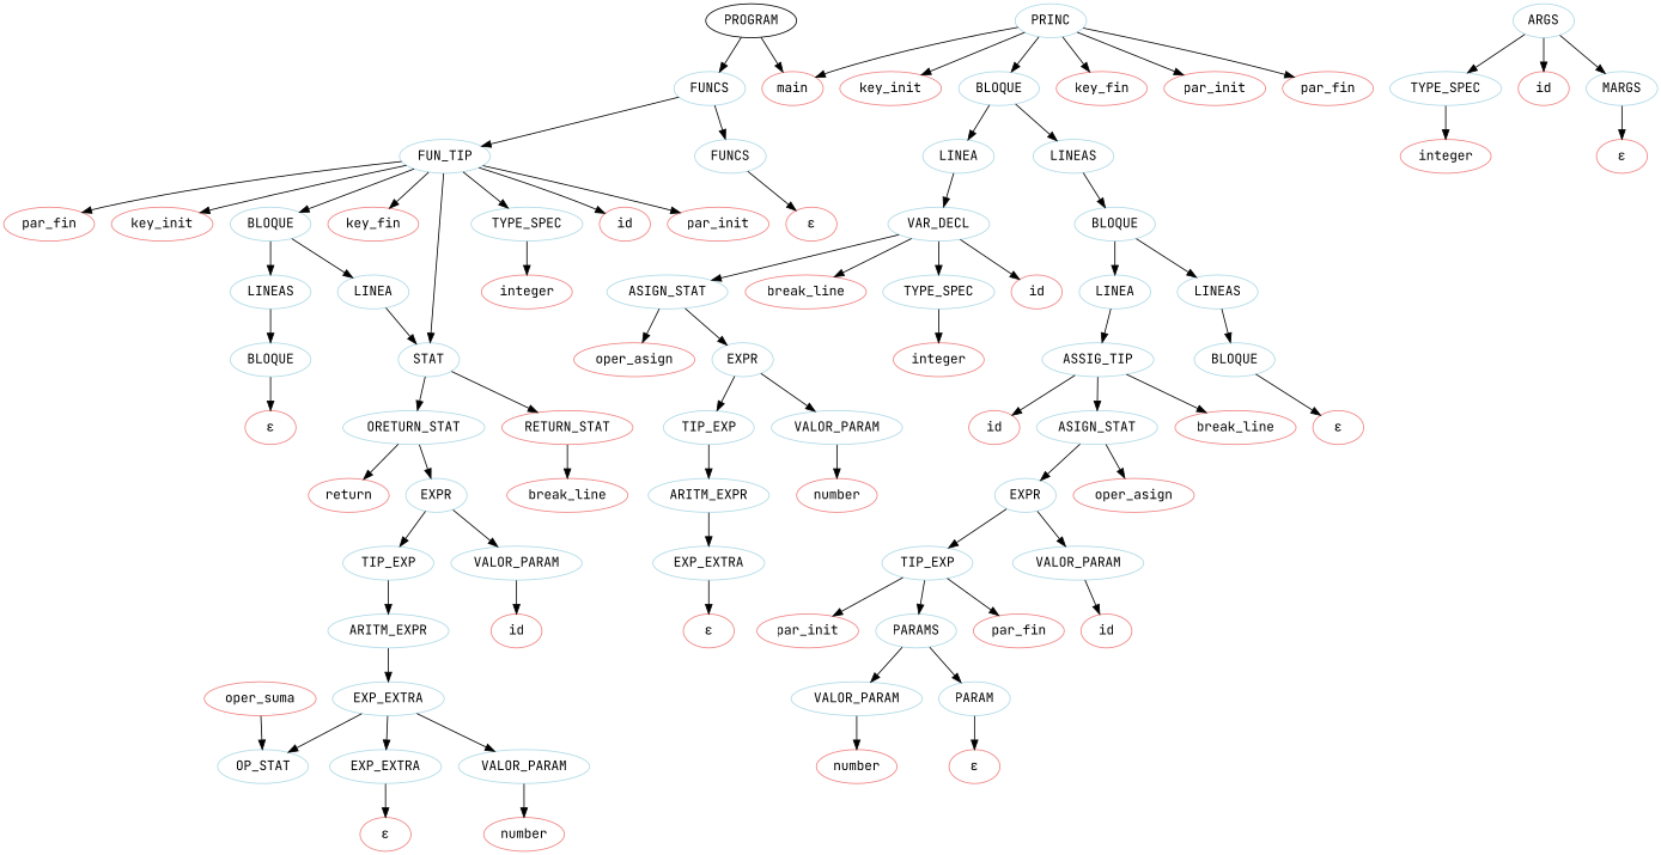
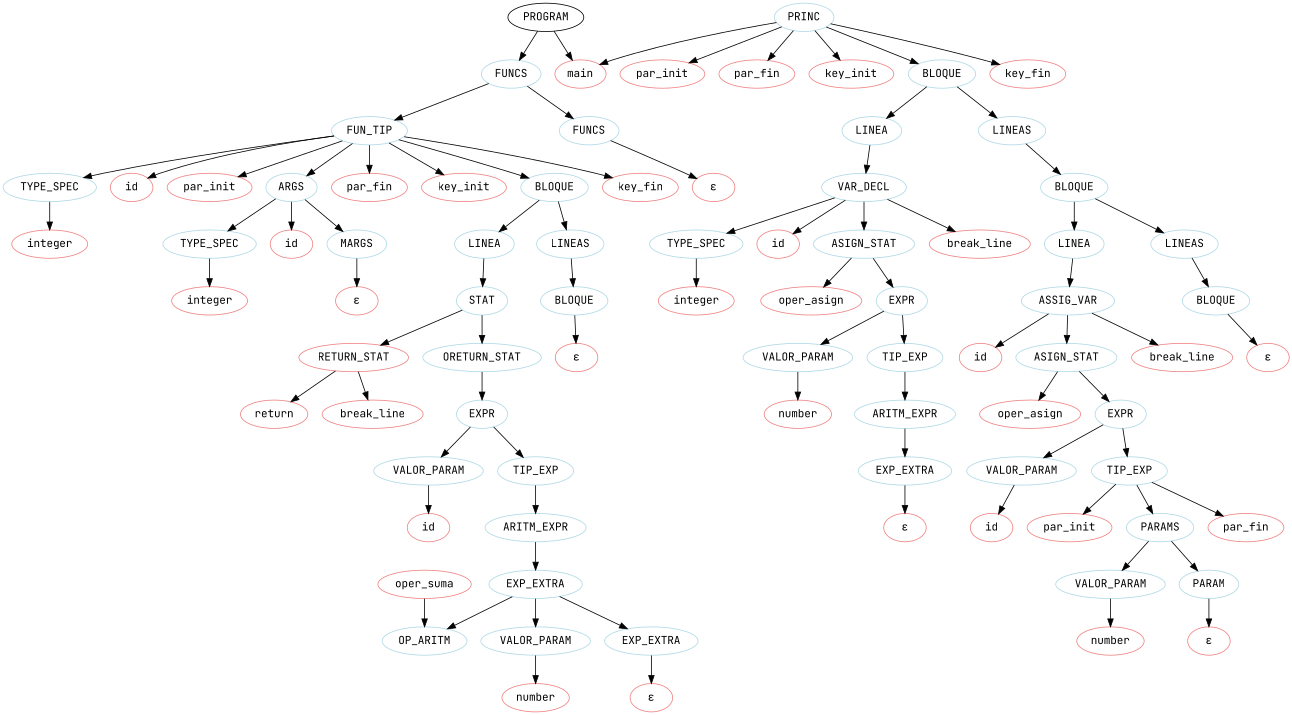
  digraph {
    fontname="JetBrains Mono"
    node [fontname="JetBrains Mono" color=lightblue]
    edge [fontname="JetBrains Mono"]
    n1 [label=PROGRAM color=""]
    n2 [label=FUNCS]
    n3 [color=lightcoral label=main]
    n4 [label=FUN_TIP]
    n5 [label=FUNCS]
    n6 [label=PRINC]
    n7 [color=lightcoral label=par_init]
    n8 [color=lightcoral label=par_fin]
    n9 [color=lightcoral label=key_init]
    n10 [label=BLOQUE]
    n11 [color=lightcoral label=key_fin]
    n12 [label=TYPE_SPEC]
    n13 [color=lightcoral label=id]
    n14 [color=lightcoral label=par_init]
    n15 [label=ARGS]
    n16 [color=lightcoral label=par_fin]
    n17 [color=lightcoral label=key_init]
    n18 [label=BLOQUE]
    n19 [color=lightcoral label=key_fin]
    n20 [color=lightcoral label="ε"]
    n21 [label=LINEA]
    n22 [label=LINEAS]
    n23 [label=VAR_DECL]
    n24 [label=BLOQUE]
    n25 [label=TYPE_SPEC]
    n26 [color=lightcoral label=id]
    n27 [label=ASIGN_STAT]
    n28 [color=lightcoral label=break_line]
    n29 [label=LINEA]
    n30 [label=LINEAS]
-   n31 [label=ASSIG_TIP]
+   n31 [label=ASSIG_VAR]
    n32 [label=BLOQUE]
    n33 [color=lightcoral label=id]
    n34 [label=ASIGN_STAT]
    n35 [color=lightcoral label=break_line]
    n36 [color=lightcoral label="ε"]
    n37 [color=lightcoral label=oper_asign]
    n38 [label=EXPR]
    n39 [label=VALOR_PARAM]
    n40 [label=TIP_EXP]
    n41 [color=lightcoral label=id]
    n42 [color=lightcoral label=par_init]
    n43 [label=PARAMS]
    n44 [color=lightcoral label=par_fin]
    n45 [label=VALOR_PARAM]
    n46 [label=PARAM]
    n47 [color=lightcoral label=number]
    n48 [color=lightcoral label="ε"]
    n49 [color=lightcoral label=integer]
    n50 [color=lightcoral label=oper_asign]
    n51 [label=EXPR]
    n52 [label=VALOR_PARAM]
    n53 [label=TIP_EXP]
    n54 [color=lightcoral label=number]
    n55 [label=ARITM_EXPR]
    n56 [label=EXP_EXTRA]
    n57 [color=lightcoral label="ε"]
    n58 [color=lightcoral label=integer]
    n59 [label=TYPE_SPEC]
    n60 [color=lightcoral label=id]
    n61 [label=MARGS]
    n62 [label=LINEA]
    n63 [label=LINEAS]
    n64 [color=lightcoral label=integer]
    n65 [color=lightcoral label="ε"]
    n66 [label=STAT]
    n67 [label=BLOQUE]
    n68 [color=lightcoral label=RETURN_STAT]
    n69 [label=ORETURN_STAT]
    n70 [color=lightcoral label="ε"]
    n71 [color=lightcoral label=return]
    n72 [color=lightcoral label=break_line]
    n73 [label=EXPR]
    n74 [label=VALOR_PARAM]
    n75 [label=TIP_EXP]
    n76 [color=lightcoral label=id]
    n77 [label=ARITM_EXPR]
    n78 [label=EXP_EXTRA]
-   n79 [label=OP_STAT]
+   n79 [label=OP_ARITM]
    n80 [label=VALOR_PARAM]
    n81 [label=EXP_EXTRA]
    n82 [color=lightcoral label=number]
    n83 [color=lightcoral label="ε"]
    n84 [color=lightcoral label=oper_suma]
    n1 -> n2
    n1 -> n3
    n2 -> n4
    n2 -> n5
    n4 -> n12
    n4 -> n13
    n4 -> n14
-   n4 -> n66
+   n4 -> n15
    n4 -> n16
    n4 -> n17
    n4 -> n18
    n4 -> n19
    n5 -> n20
    n6 -> n3
    n6 -> n7
    n6 -> n8
    n6 -> n9
    n6 -> n10
    n6 -> n11
    n10 -> n21
    n10 -> n22
    n12 -> n58
    n15 -> n59
    n15 -> n60
    n15 -> n61
    n18 -> n62
    n18 -> n63
    n21 -> n23
    n22 -> n24
    n23 -> n25
    n23 -> n26
    n23 -> n27
    n23 -> n28
    n24 -> n29
    n24 -> n30
    n25 -> n49
    n27 -> n50
    n27 -> n51
    n29 -> n31
    n30 -> n32
    n31 -> n33
    n31 -> n34
    n31 -> n35
    n32 -> n36
    n34 -> n37
    n34 -> n38
    n38 -> n39
    n38 -> n40
    n39 -> n41
    n40 -> n42
    n40 -> n43
    n40 -> n44
    n43 -> n45
    n43 -> n46
    n45 -> n47
    n46 -> n48
    n51 -> n52
    n51 -> n53
    n52 -> n54
    n53 -> n55
    n55 -> n56
    n56 -> n57
    n59 -> n64
    n61 -> n65
    n62 -> n66
    n63 -> n67
    n66 -> n68
    n66 -> n69
    n67 -> n70
-   n69 -> n71
+   n68 -> n71
    n68 -> n72
    n69 -> n73
    n73 -> n74
    n73 -> n75
    n74 -> n76
    n75 -> n77
    n77 -> n78
    n78 -> n79
    n78 -> n80
    n78 -> n81
    n80 -> n82
    n81 -> n83
    n84 -> n79
  }
